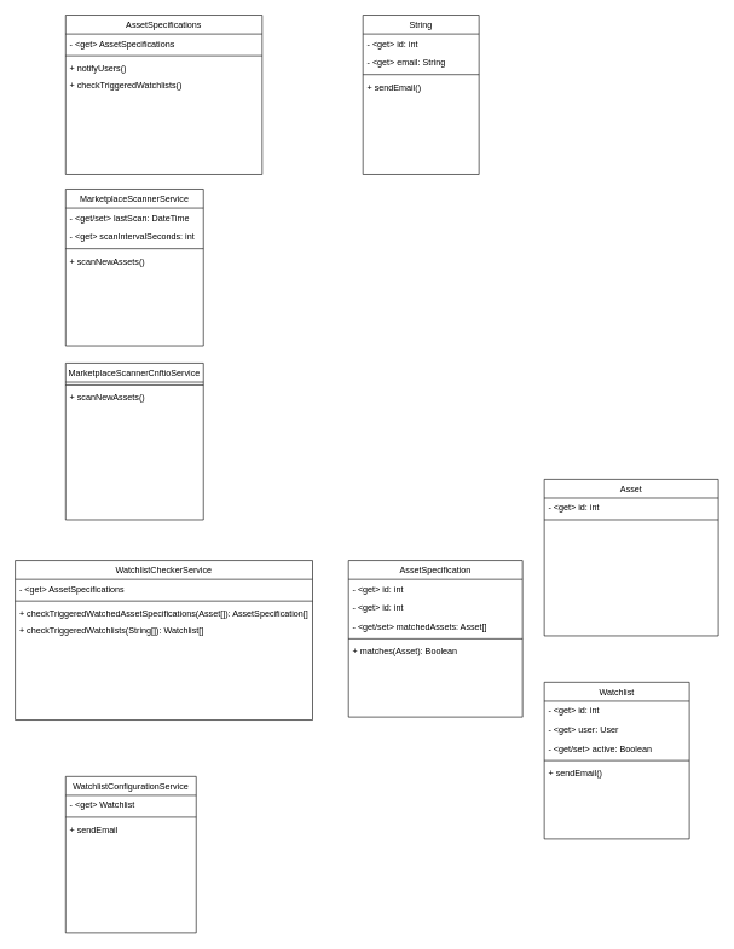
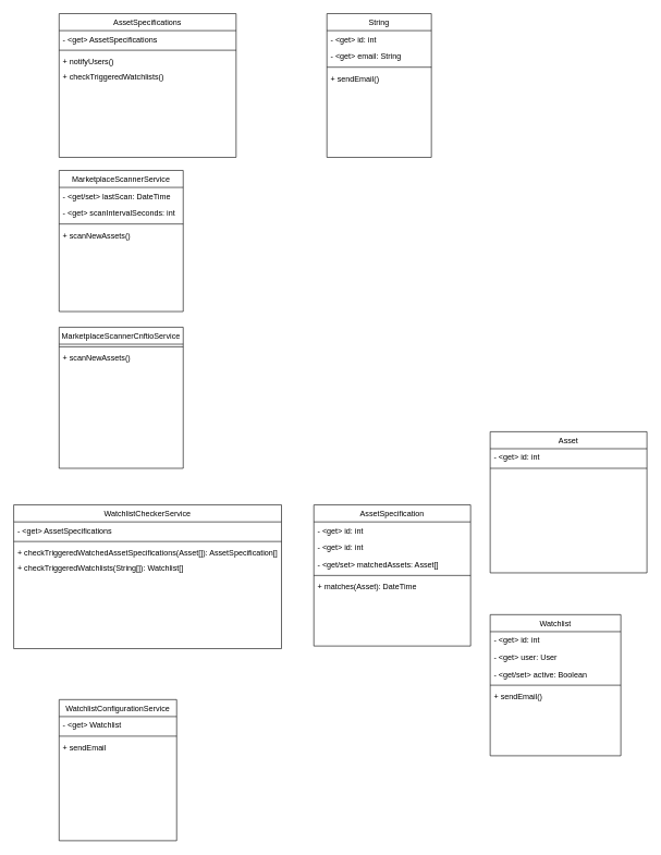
  <mxCell id="0" />
  <mxCell id="1" parent="0" />
  <mxCell id="2" value="Asset" style="swimlane;fontStyle=0;align=center;verticalAlign=top;childLayout=stackLayout;horizontal=1;startSize=26;horizontalStack=0;resizeParent=1;resizeLast=0;collapsible=1;marginBottom=0;rounded=0;shadow=0;strokeWidth=1;" parent="1" vertex="1"><mxGeometry x="750" y="660" width="240" height="216" as="geometry"><mxRectangle x="550" y="140" width="160" height="26" as="alternateBounds" /></mxGeometry></mxCell>
  <mxCell id="3" value="- &lt;get&gt; id: int " style="text;align=left;verticalAlign=top;spacingLeft=4;spacingRight=4;overflow=hidden;rotatable=0;points=[[0,0.5],[1,0.5]];portConstraint=eastwest;rounded=0;shadow=0;html=0;" parent="2" vertex="1"><mxGeometry y="26" width="240" height="26" as="geometry" /></mxCell>
  <mxCell id="4" value="" style="line;html=1;strokeWidth=1;align=left;verticalAlign=middle;spacingTop=-1;spacingLeft=3;spacingRight=3;rotatable=0;labelPosition=right;points=[];portConstraint=eastwest;" parent="2" vertex="1"><mxGeometry y="52" width="240" height="8" as="geometry" /></mxCell>
  <mxCell id="5" value="String" style="swimlane;fontStyle=0;align=center;verticalAlign=top;childLayout=stackLayout;horizontal=1;startSize=26;horizontalStack=0;resizeParent=1;resizeLast=0;collapsible=1;marginBottom=0;rounded=0;shadow=0;strokeWidth=1;" vertex="1" parent="1"><mxGeometry x="500" y="20" width="160" height="220" as="geometry"><mxRectangle x="550" y="140" width="160" height="26" as="alternateBounds" /></mxGeometry></mxCell>
  <mxCell id="6" value="- &lt;get&gt; id: int " style="text;align=left;verticalAlign=top;spacingLeft=4;spacingRight=4;overflow=hidden;rotatable=0;points=[[0,0.5],[1,0.5]];portConstraint=eastwest;rounded=0;shadow=0;html=0;" vertex="1" parent="5"><mxGeometry y="26" width="160" height="26" as="geometry" /></mxCell>
  <mxCell id="7" value="- &lt;get&gt; email: String " style="text;align=left;verticalAlign=top;spacingLeft=4;spacingRight=4;overflow=hidden;rotatable=0;points=[[0,0.5],[1,0.5]];portConstraint=eastwest;rounded=0;shadow=0;html=0;" vertex="1" parent="5"><mxGeometry y="52" width="160" height="26" as="geometry" /></mxCell>
  <mxCell id="8" value="" style="line;html=1;strokeWidth=1;align=left;verticalAlign=middle;spacingTop=-1;spacingLeft=3;spacingRight=3;rotatable=0;labelPosition=right;points=[];portConstraint=eastwest;" vertex="1" parent="5"><mxGeometry y="78" width="160" height="8" as="geometry" /></mxCell>
  <mxCell id="9" value="+ sendEmail()" style="text;align=left;verticalAlign=top;spacingLeft=4;spacingRight=4;overflow=hidden;rotatable=0;points=[[0,0.5],[1,0.5]];portConstraint=eastwest;" vertex="1" parent="5"><mxGeometry y="86" width="160" height="26" as="geometry" /></mxCell>
  <mxCell id="10" value="Watchlist" style="swimlane;fontStyle=0;align=center;verticalAlign=top;childLayout=stackLayout;horizontal=1;startSize=26;horizontalStack=0;resizeParent=1;resizeLast=0;collapsible=1;marginBottom=0;rounded=0;shadow=0;strokeWidth=1;" vertex="1" parent="1"><mxGeometry x="750" y="940" width="200" height="216" as="geometry"><mxRectangle x="550" y="140" width="160" height="26" as="alternateBounds" /></mxGeometry></mxCell>
  <mxCell id="11" value="- &lt;get&gt; id: int " style="text;align=left;verticalAlign=top;spacingLeft=4;spacingRight=4;overflow=hidden;rotatable=0;points=[[0,0.5],[1,0.5]];portConstraint=eastwest;rounded=0;shadow=0;html=0;" vertex="1" parent="10"><mxGeometry y="26" width="200" height="26" as="geometry" /></mxCell>
  <mxCell id="12" value="- &lt;get&gt; user: User " style="text;align=left;verticalAlign=top;spacingLeft=4;spacingRight=4;overflow=hidden;rotatable=0;points=[[0,0.5],[1,0.5]];portConstraint=eastwest;rounded=0;shadow=0;html=0;" vertex="1" parent="10"><mxGeometry y="52" width="200" height="26" as="geometry" /></mxCell>
  <mxCell id="13" value="- &lt;get/set&gt; active: Boolean" style="text;align=left;verticalAlign=top;spacingLeft=4;spacingRight=4;overflow=hidden;rotatable=0;points=[[0,0.5],[1,0.5]];portConstraint=eastwest;rounded=0;shadow=0;html=0;" vertex="1" parent="10"><mxGeometry y="78" width="200" height="26" as="geometry" /></mxCell>
  <mxCell id="14" value="" style="line;html=1;strokeWidth=1;align=left;verticalAlign=middle;spacingTop=-1;spacingLeft=3;spacingRight=3;rotatable=0;labelPosition=right;points=[];portConstraint=eastwest;" vertex="1" parent="10"><mxGeometry y="104" width="200" height="8" as="geometry" /></mxCell>
  <mxCell id="15" value="+ sendEmail()" style="text;align=left;verticalAlign=top;spacingLeft=4;spacingRight=4;overflow=hidden;rotatable=0;points=[[0,0.5],[1,0.5]];portConstraint=eastwest;" vertex="1" parent="10"><mxGeometry y="112" width="200" height="26" as="geometry" /></mxCell>
  <mxCell id="16" value="WatchlistCheckerService" style="swimlane;fontStyle=0;align=center;verticalAlign=top;childLayout=stackLayout;horizontal=1;startSize=26;horizontalStack=0;resizeParent=1;resizeLast=0;collapsible=1;marginBottom=0;rounded=0;shadow=0;strokeWidth=1;" vertex="1" parent="1"><mxGeometry x="20.5" y="772" width="410" height="220" as="geometry"><mxRectangle x="550" y="140" width="160" height="26" as="alternateBounds" /></mxGeometry></mxCell>
  <mxCell id="17" value="- &lt;get&gt; AssetSpecifications" style="text;align=left;verticalAlign=top;spacingLeft=4;spacingRight=4;overflow=hidden;rotatable=0;points=[[0,0.5],[1,0.5]];portConstraint=eastwest;rounded=0;shadow=0;html=0;" vertex="1" parent="16"><mxGeometry y="26" width="410" height="26" as="geometry" /></mxCell>
  <mxCell id="18" value="" style="line;html=1;strokeWidth=1;align=left;verticalAlign=middle;spacingTop=-1;spacingLeft=3;spacingRight=3;rotatable=0;labelPosition=right;points=[];portConstraint=eastwest;" vertex="1" parent="16"><mxGeometry y="52" width="410" height="8" as="geometry" /></mxCell>
  <mxCell id="19" value="+ checkTriggeredWatchedAssetSpecifications(Asset[]): AssetSpecification[]" style="text;align=left;verticalAlign=top;spacingLeft=4;spacingRight=4;overflow=hidden;rotatable=0;points=[[0,0.5],[1,0.5]];portConstraint=eastwest;" vertex="1" parent="16"><mxGeometry y="60" width="410" height="24" as="geometry" /></mxCell>
  <mxCell id="20" value="+ checkTriggeredWatchlists(String[]): Watchlist[]" style="text;align=left;verticalAlign=top;spacingLeft=4;spacingRight=4;overflow=hidden;rotatable=0;points=[[0,0.5],[1,0.5]];portConstraint=eastwest;" vertex="1" parent="16"><mxGeometry y="84" width="410" height="24" as="geometry" /></mxCell>
  <mxCell id="21" value="MarketplaceScannerCnftioService" style="swimlane;fontStyle=0;align=center;verticalAlign=top;childLayout=stackLayout;horizontal=1;startSize=26;horizontalStack=0;resizeParent=1;resizeLast=0;collapsible=1;marginBottom=0;rounded=0;shadow=0;strokeWidth=1;" vertex="1" parent="1"><mxGeometry x="90" y="500" width="190" height="216" as="geometry"><mxRectangle x="550" y="140" width="160" height="26" as="alternateBounds" /></mxGeometry></mxCell>
  <mxCell id="22" value="" style="line;html=1;strokeWidth=1;align=left;verticalAlign=middle;spacingTop=-1;spacingLeft=3;spacingRight=3;rotatable=0;labelPosition=right;points=[];portConstraint=eastwest;" vertex="1" parent="21"><mxGeometry y="26" width="190" height="8" as="geometry" /></mxCell>
  <mxCell id="23" value="+ scanNewAssets()" style="text;align=left;verticalAlign=top;spacingLeft=4;spacingRight=4;overflow=hidden;rotatable=0;points=[[0,0.5],[1,0.5]];portConstraint=eastwest;" vertex="1" parent="21"><mxGeometry y="34" width="190" height="26" as="geometry" /></mxCell>
  <mxCell id="24" value="MarketplaceScannerService" style="swimlane;fontStyle=0;align=center;verticalAlign=top;childLayout=stackLayout;horizontal=1;startSize=26;horizontalStack=0;resizeParent=1;resizeLast=0;collapsible=1;marginBottom=0;rounded=0;shadow=0;strokeWidth=1;" vertex="1" parent="1"><mxGeometry x="90" y="260" width="190" height="216" as="geometry"><mxRectangle x="550" y="140" width="160" height="26" as="alternateBounds" /></mxGeometry></mxCell>
  <mxCell id="25" value="- &lt;get/set&gt; lastScan: DateTime&#10;" style="text;align=left;verticalAlign=top;spacingLeft=4;spacingRight=4;overflow=hidden;rotatable=0;points=[[0,0.5],[1,0.5]];portConstraint=eastwest;rounded=0;shadow=0;html=0;" vertex="1" parent="24"><mxGeometry y="26" width="190" height="26" as="geometry" /></mxCell>
  <mxCell id="26" value="- &lt;get&gt; scanIntervalSeconds: int" style="text;align=left;verticalAlign=top;spacingLeft=4;spacingRight=4;overflow=hidden;rotatable=0;points=[[0,0.5],[1,0.5]];portConstraint=eastwest;rounded=0;shadow=0;html=0;" vertex="1" parent="24"><mxGeometry y="52" width="190" height="26" as="geometry" /></mxCell>
  <mxCell id="27" value="" style="line;html=1;strokeWidth=1;align=left;verticalAlign=middle;spacingTop=-1;spacingLeft=3;spacingRight=3;rotatable=0;labelPosition=right;points=[];portConstraint=eastwest;" vertex="1" parent="24"><mxGeometry y="78" width="190" height="8" as="geometry" /></mxCell>
  <mxCell id="28" value="+ scanNewAssets()" style="text;align=left;verticalAlign=top;spacingLeft=4;spacingRight=4;overflow=hidden;rotatable=0;points=[[0,0.5],[1,0.5]];portConstraint=eastwest;" vertex="1" parent="24"><mxGeometry y="86" width="190" height="26" as="geometry" /></mxCell>
  <mxCell id="29" value="WatchlistConfigurationService" style="swimlane;fontStyle=0;align=center;verticalAlign=top;childLayout=stackLayout;horizontal=1;startSize=26;horizontalStack=0;resizeParent=1;resizeLast=0;collapsible=1;marginBottom=0;rounded=0;shadow=0;strokeWidth=1;" vertex="1" parent="1"><mxGeometry x="90" y="1070" width="180" height="216" as="geometry"><mxRectangle x="550" y="140" width="160" height="26" as="alternateBounds" /></mxGeometry></mxCell>
  <mxCell id="30" value="- &lt;get&gt; Watchlist&#10;" style="text;align=left;verticalAlign=top;spacingLeft=4;spacingRight=4;overflow=hidden;rotatable=0;points=[[0,0.5],[1,0.5]];portConstraint=eastwest;rounded=0;shadow=0;html=0;" vertex="1" parent="29"><mxGeometry y="26" width="180" height="26" as="geometry" /></mxCell>
  <mxCell id="31" value="" style="line;html=1;strokeWidth=1;align=left;verticalAlign=middle;spacingTop=-1;spacingLeft=3;spacingRight=3;rotatable=0;labelPosition=right;points=[];portConstraint=eastwest;" vertex="1" parent="29"><mxGeometry y="52" width="180" height="8" as="geometry" /></mxCell>
  <mxCell id="32" value="+ sendEmail" style="text;align=left;verticalAlign=top;spacingLeft=4;spacingRight=4;overflow=hidden;rotatable=0;points=[[0,0.5],[1,0.5]];portConstraint=eastwest;" vertex="1" parent="29"><mxGeometry y="60" width="180" height="24" as="geometry" /></mxCell>
  <mxCell id="33" value="AssetSpecifications" style="swimlane;fontStyle=0;align=center;verticalAlign=top;childLayout=stackLayout;horizontal=1;startSize=26;horizontalStack=0;resizeParent=1;resizeLast=0;collapsible=1;marginBottom=0;rounded=0;shadow=0;strokeWidth=1;" vertex="1" parent="1"><mxGeometry x="90" y="20" width="271" height="220" as="geometry"><mxRectangle x="550" y="140" width="160" height="26" as="alternateBounds" /></mxGeometry></mxCell>
  <mxCell id="34" value="- &lt;get&gt; AssetSpecifications" style="text;align=left;verticalAlign=top;spacingLeft=4;spacingRight=4;overflow=hidden;rotatable=0;points=[[0,0.5],[1,0.5]];portConstraint=eastwest;rounded=0;shadow=0;html=0;" vertex="1" parent="33"><mxGeometry y="26" width="271" height="26" as="geometry" /></mxCell>
  <mxCell id="35" value="" style="line;html=1;strokeWidth=1;align=left;verticalAlign=middle;spacingTop=-1;spacingLeft=3;spacingRight=3;rotatable=0;labelPosition=right;points=[];portConstraint=eastwest;" vertex="1" parent="33"><mxGeometry y="52" width="271" height="8" as="geometry" /></mxCell>
  <mxCell id="36" value="+ notifyUsers()" style="text;align=left;verticalAlign=top;spacingLeft=4;spacingRight=4;overflow=hidden;rotatable=0;points=[[0,0.5],[1,0.5]];portConstraint=eastwest;" vertex="1" parent="33"><mxGeometry y="60" width="271" height="24" as="geometry" /></mxCell>
  <mxCell id="37" value="+ checkTriggeredWatchlists()" style="text;align=left;verticalAlign=top;spacingLeft=4;spacingRight=4;overflow=hidden;rotatable=0;points=[[0,0.5],[1,0.5]];portConstraint=eastwest;" vertex="1" parent="33"><mxGeometry y="84" width="271" height="24" as="geometry" /></mxCell>
  <mxCell id="38" value="AssetSpecification" style="swimlane;fontStyle=0;align=center;verticalAlign=top;childLayout=stackLayout;horizontal=1;startSize=26;horizontalStack=0;resizeParent=1;resizeLast=0;collapsible=1;marginBottom=0;rounded=0;shadow=0;strokeWidth=1;" vertex="1" parent="1"><mxGeometry x="480" y="772" width="240" height="216" as="geometry"><mxRectangle x="550" y="140" width="160" height="26" as="alternateBounds" /></mxGeometry></mxCell>
  <mxCell id="39" value="- &lt;get&gt; id: int " style="text;align=left;verticalAlign=top;spacingLeft=4;spacingRight=4;overflow=hidden;rotatable=0;points=[[0,0.5],[1,0.5]];portConstraint=eastwest;rounded=0;shadow=0;html=0;" vertex="1" parent="38"><mxGeometry y="26" width="240" height="26" as="geometry" /></mxCell>
  <mxCell id="40" value="- &lt;get&gt; id: int " style="text;align=left;verticalAlign=top;spacingLeft=4;spacingRight=4;overflow=hidden;rotatable=0;points=[[0,0.5],[1,0.5]];portConstraint=eastwest;rounded=0;shadow=0;html=0;" vertex="1" parent="38"><mxGeometry y="52" width="240" height="26" as="geometry" /></mxCell>
  <mxCell id="41" value="- &lt;get/set&gt; matchedAssets: Asset[]" style="text;align=left;verticalAlign=top;spacingLeft=4;spacingRight=4;overflow=hidden;rotatable=0;points=[[0,0.5],[1,0.5]];portConstraint=eastwest;rounded=0;shadow=0;html=0;" vertex="1" parent="38"><mxGeometry y="78" width="240" height="26" as="geometry" /></mxCell>
  <mxCell id="42" value="" style="line;html=1;strokeWidth=1;align=left;verticalAlign=middle;spacingTop=-1;spacingLeft=3;spacingRight=3;rotatable=0;labelPosition=right;points=[];portConstraint=eastwest;" vertex="1" parent="38"><mxGeometry y="104" width="240" height="8" as="geometry" /></mxCell>
- <mxCell id="43" value="+ matches(Asset): Boolean" style="text;align=left;verticalAlign=top;spacingLeft=4;spacingRight=4;overflow=hidden;rotatable=0;points=[[0,0.5],[1,0.5]];portConstraint=eastwest;" parent="38" vertex="1"><mxGeometry y="112" width="240" height="26" as="geometry" /></mxCell>
+ <mxCell id="43" value="+ matches(Asset): DateTime" style="text;align=left;verticalAlign=top;spacingLeft=4;spacingRight=4;overflow=hidden;rotatable=0;points=[[0,0.5],[1,0.5]];portConstraint=eastwest;" parent="38" vertex="1"><mxGeometry y="112" width="240" height="26" as="geometry" /></mxCell>
